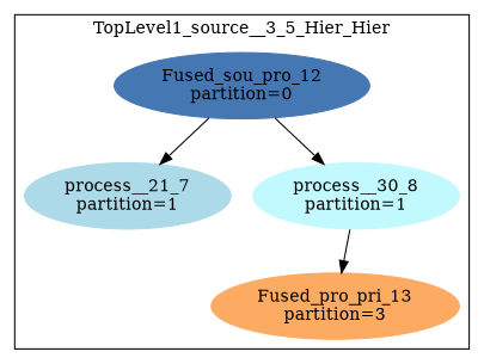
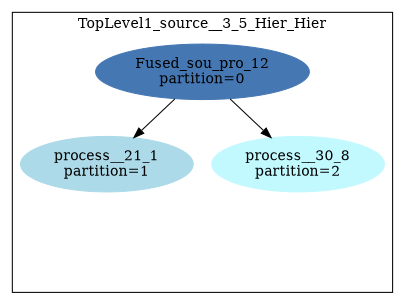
  digraph {
    node [style=filled]
    n1 [color="0.59166,0.61,0.7" label="Fused_sou_pro_12\npartition=0"]
-   n2 [color="0.53888,0.26,0.91" label="process__21_7\npartition=1"]
-   n3 [color="0.51694,0.24,1" label="process__30_8\npartition=1"]
-   n4 [color="0.07777,0.61,0.99" label="Fused_pro_pri_13\npartition=3"]
+   n2 [color="0.53888,0.26,0.91" label="process__21_1\npartition=1"]
+   n3 [color="0.51694,0.24,1" label="process__30_8\npartition=2"]
    subgraph cluster_1 {
      color=black
      label=TopLevel1_source__3_5_Hier_Hier
      n1
      n2
      n3
-     n4
    }
    n1 -> n2
    n1 -> n3
-   n3 -> n4
  }
